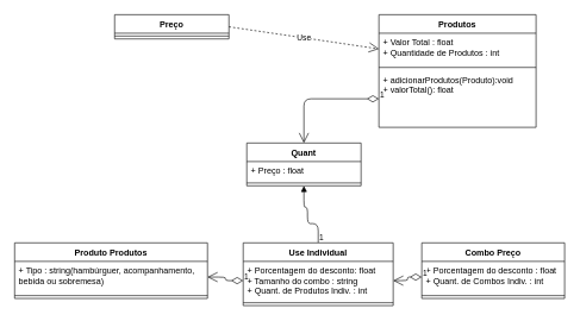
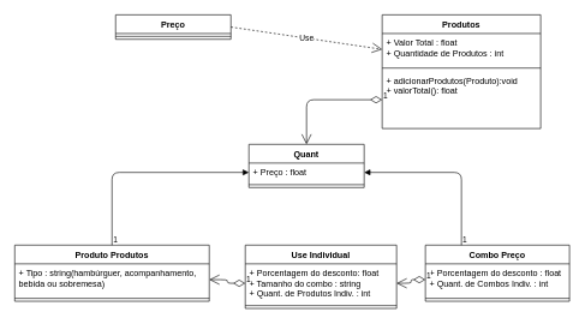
  <mxCell id="0" />
  <mxCell id="1" parent="0" />
  <mxCell id="2" value="Produto Produtos" style="swimlane;fontStyle=1;align=center;verticalAlign=top;childLayout=stackLayout;horizontal=1;startSize=26;horizontalStack=0;resizeParent=1;resizeParentMax=0;resizeLast=0;collapsible=1;marginBottom=0;" parent="1" vertex="1"><mxGeometry x="20" y="340" width="270" height="78" as="geometry" /></mxCell>
  <mxCell id="3" value="+ Tipo : string(hambúrguer, acompanhamento, &#10;bebida ou sobremesa)" style="text;strokeColor=none;fillColor=none;align=left;verticalAlign=top;spacingLeft=4;spacingRight=4;overflow=hidden;rotatable=0;points=[[0,0.5],[1,0.5]];portConstraint=eastwest;" parent="2" vertex="1"><mxGeometry y="26" width="270" height="44" as="geometry" /></mxCell>
  <mxCell id="4" value="" style="line;strokeWidth=1;fillColor=none;align=left;verticalAlign=middle;spacingTop=-1;spacingLeft=3;spacingRight=3;rotatable=0;labelPosition=right;points=[];portConstraint=eastwest;" parent="2" vertex="1"><mxGeometry y="70" width="270" height="8" as="geometry" /></mxCell>
  <mxCell id="5" value="Quant" style="swimlane;fontStyle=1;align=center;verticalAlign=top;childLayout=stackLayout;horizontal=1;startSize=26;horizontalStack=0;resizeParent=1;resizeParentMax=0;resizeLast=0;collapsible=1;marginBottom=0;" parent="1" vertex="1"><mxGeometry x="345" y="200" width="160" height="60" as="geometry" /></mxCell>
  <mxCell id="6" value="+ Preço : float" style="text;strokeColor=none;fillColor=none;align=left;verticalAlign=top;spacingLeft=4;spacingRight=4;overflow=hidden;rotatable=0;points=[[0,0.5],[1,0.5]];portConstraint=eastwest;" parent="5" vertex="1"><mxGeometry y="26" width="160" height="26" as="geometry" /></mxCell>
  <mxCell id="7" value="" style="line;strokeWidth=1;fillColor=none;align=left;verticalAlign=middle;spacingTop=-1;spacingLeft=3;spacingRight=3;rotatable=0;labelPosition=right;points=[];portConstraint=eastwest;" parent="5" vertex="1"><mxGeometry y="52" width="160" height="8" as="geometry" /></mxCell>
  <mxCell id="8" value="Preço" style="swimlane;fontStyle=1;align=center;verticalAlign=top;childLayout=stackLayout;horizontal=1;startSize=26;horizontalStack=0;resizeParent=1;resizeParentMax=0;resizeLast=0;collapsible=1;marginBottom=0;" parent="1" vertex="1"><mxGeometry x="160" y="20" width="160" height="34" as="geometry" /></mxCell>
  <mxCell id="9" value="" style="line;strokeWidth=1;fillColor=none;align=left;verticalAlign=middle;spacingTop=-1;spacingLeft=3;spacingRight=3;rotatable=0;labelPosition=right;points=[];portConstraint=eastwest;" parent="8" vertex="1"><mxGeometry y="26" width="160" height="8" as="geometry" /></mxCell>
  <mxCell id="10" value="Produtos" style="swimlane;fontStyle=1;align=center;verticalAlign=top;childLayout=stackLayout;horizontal=1;startSize=26;horizontalStack=0;resizeParent=1;resizeParentMax=0;resizeLast=0;collapsible=1;marginBottom=0;" parent="1" vertex="1"><mxGeometry x="530" y="20" width="220" height="158" as="geometry" /></mxCell>
  <mxCell id="11" value="+ Valor Total : float&#10;+ Quantidade de Produtos : int" style="text;strokeColor=none;fillColor=none;align=left;verticalAlign=top;spacingLeft=4;spacingRight=4;overflow=hidden;rotatable=0;points=[[0,0.5],[1,0.5]];portConstraint=eastwest;" parent="10" vertex="1"><mxGeometry y="26" width="220" height="44" as="geometry" /></mxCell>
  <mxCell id="12" value="" style="line;strokeWidth=1;fillColor=none;align=left;verticalAlign=middle;spacingTop=-1;spacingLeft=3;spacingRight=3;rotatable=0;labelPosition=right;points=[];portConstraint=eastwest;" parent="10" vertex="1"><mxGeometry y="70" width="220" height="8" as="geometry" /></mxCell>
  <mxCell id="13" value="+ adicionarProdutos(Produto):void&#10;+ valorTotal(): float" style="text;strokeColor=none;fillColor=none;align=left;verticalAlign=top;spacingLeft=4;spacingRight=4;overflow=hidden;rotatable=0;points=[[0,0.5],[1,0.5]];portConstraint=eastwest;" parent="10" vertex="1"><mxGeometry y="78" width="220" height="80" as="geometry" /></mxCell>
  <mxCell id="14" value="1" style="endArrow=open;html=1;endSize=12;startArrow=diamondThin;startSize=14;startFill=0;edgeStyle=orthogonalEdgeStyle;align=left;verticalAlign=bottom;exitX=0;exitY=0.5;exitDx=0;exitDy=0;entryX=0.5;entryY=0;entryDx=0;entryDy=0;" parent="1" source="13" target="5" edge="1"><mxGeometry x="-1" y="3" relative="1" as="geometry"><mxPoint x="320" y="240" as="sourcePoint" /><mxPoint x="480" y="240" as="targetPoint" /></mxGeometry></mxCell>
  <mxCell id="15" value="Use" style="endArrow=open;endSize=12;dashed=1;html=1;exitX=1;exitY=0.5;exitDx=0;exitDy=0;entryX=0;entryY=0.5;entryDx=0;entryDy=0;" parent="1" source="8" target="11" edge="1"><mxGeometry width="160" relative="1" as="geometry"><mxPoint x="320" y="240" as="sourcePoint" /><mxPoint x="480" y="240" as="targetPoint" /></mxGeometry></mxCell>
  <mxCell id="16" value="Combo Preço" style="swimlane;fontStyle=1;align=center;verticalAlign=top;childLayout=stackLayout;horizontal=1;startSize=26;horizontalStack=0;resizeParent=1;resizeParentMax=0;resizeLast=0;collapsible=1;marginBottom=0;" parent="1" vertex="1"><mxGeometry x="590" y="340" width="200" height="78" as="geometry" /></mxCell>
  <mxCell id="17" value="+ Porcentagem do desconto : float&#10;+ Quant. de Combos Indiv. : int" style="text;strokeColor=none;fillColor=none;align=left;verticalAlign=top;spacingLeft=4;spacingRight=4;overflow=hidden;rotatable=0;points=[[0,0.5],[1,0.5]];portConstraint=eastwest;" parent="16" vertex="1"><mxGeometry y="26" width="200" height="44" as="geometry" /></mxCell>
  <mxCell id="18" value="" style="line;strokeWidth=1;fillColor=none;align=left;verticalAlign=middle;spacingTop=-1;spacingLeft=3;spacingRight=3;rotatable=0;labelPosition=right;points=[];portConstraint=eastwest;" parent="16" vertex="1"><mxGeometry y="70" width="200" height="8" as="geometry" /></mxCell>
- <mxCell id="21" value="name" style="endArrow=block;endFill=1;html=1;edgeStyle=orthogonalEdgeStyle;align=left;verticalAlign=top;entryX=0.5;entryY=1;entryDx=0;entryDy=0;exitX=0.5;exitY=0;exitDx=0;exitDy=0;" parent="1" source="23" target="5" edge="1"><mxGeometry x="-1" relative="1" as="geometry"><mxPoint x="320" y="340" as="sourcePoint" /><mxPoint x="425" y="290.004" as="targetPoint" /><Array as="points"><mxPoint x="445" y="313" /><mxPoint x="430" y="313" /><mxPoint x="430" y="290" /><mxPoint x="425" y="290" /></Array></mxGeometry></mxCell>
- <mxCell id="22" value="1" style="edgeLabel;resizable=0;html=1;align=left;verticalAlign=bottom;" parent="21" connectable="0" vertex="1"><mxGeometry x="-1" relative="1" as="geometry" /></mxCell>
+ <mxCell id="19" value="" style="endArrow=block;endFill=1;html=1;edgeStyle=orthogonalEdgeStyle;align=left;verticalAlign=top;exitX=0.5;exitY=0;exitDx=0;exitDy=0;entryX=0;entryY=0.5;entryDx=0;entryDy=0;" parent="1" source="2" target="6" edge="1"><mxGeometry x="-1" relative="1" as="geometry"><mxPoint x="320" y="340" as="sourcePoint" /><mxPoint x="345" y="273" as="targetPoint" /></mxGeometry></mxCell>
+ <mxCell id="20" value="1" style="edgeLabel;resizable=0;html=1;align=left;verticalAlign=bottom;" parent="19" connectable="0" vertex="1"><mxGeometry x="-1" relative="1" as="geometry" /></mxCell>
  <mxCell id="23" value="Use Individual" style="swimlane;fontStyle=1;align=center;verticalAlign=top;childLayout=stackLayout;horizontal=1;startSize=26;horizontalStack=0;resizeParent=1;resizeParentMax=0;resizeLast=0;collapsible=1;marginBottom=0;" parent="1" vertex="1"><mxGeometry x="340" y="340" width="210" height="88" as="geometry" /></mxCell>
  <mxCell id="24" value="+ Porcentagem do desconto: float&#10;+ Tamanho do combo : string&#10;+ Quant. de Produtos Indiv. : int" style="text;strokeColor=none;fillColor=none;align=left;verticalAlign=top;spacingLeft=4;spacingRight=4;overflow=hidden;rotatable=0;points=[[0,0.5],[1,0.5]];portConstraint=eastwest;" parent="23" vertex="1"><mxGeometry y="26" width="210" height="54" as="geometry" /></mxCell>
  <mxCell id="25" value="" style="line;strokeWidth=1;fillColor=none;align=left;verticalAlign=middle;spacingTop=-1;spacingLeft=3;spacingRight=3;rotatable=0;labelPosition=right;points=[];portConstraint=eastwest;" parent="23" vertex="1"><mxGeometry y="80" width="210" height="8" as="geometry" /></mxCell>
+ <mxCell id="26" value="" style="endArrow=block;endFill=1;html=1;edgeStyle=orthogonalEdgeStyle;align=left;verticalAlign=top;entryX=1;entryY=0.5;entryDx=0;entryDy=0;exitX=0.25;exitY=0;exitDx=0;exitDy=0;" parent="1" source="16" target="6" edge="1"><mxGeometry x="-1" relative="1" as="geometry"><mxPoint x="320" y="340" as="sourcePoint" /><mxPoint x="505" y="273" as="targetPoint" /></mxGeometry></mxCell>
+ <mxCell id="27" value="1" style="edgeLabel;resizable=0;html=1;align=left;verticalAlign=bottom;" parent="26" connectable="0" vertex="1"><mxGeometry x="-1" relative="1" as="geometry" /></mxCell>
  <mxCell id="28" value="1" style="endArrow=open;html=1;endSize=12;startArrow=diamondThin;startSize=14;startFill=0;edgeStyle=orthogonalEdgeStyle;align=left;verticalAlign=bottom;exitX=0;exitY=0.5;exitDx=0;exitDy=0;entryX=1;entryY=0.5;entryDx=0;entryDy=0;" edge="1" parent="1" source="24" target="3"><mxGeometry x="-1" y="3" relative="1" as="geometry"><mxPoint x="320" y="220" as="sourcePoint" /><mxPoint x="480" y="220" as="targetPoint" /></mxGeometry></mxCell>
  <mxCell id="29" value="1" style="endArrow=open;html=1;endSize=12;startArrow=diamondThin;startSize=14;startFill=0;edgeStyle=orthogonalEdgeStyle;align=left;verticalAlign=bottom;entryX=1;entryY=0.5;entryDx=0;entryDy=0;exitX=0;exitY=0.5;exitDx=0;exitDy=0;" edge="1" parent="1" source="17" target="24"><mxGeometry x="-1" y="3" relative="1" as="geometry"><mxPoint x="320" y="220" as="sourcePoint" /><mxPoint x="480" y="220" as="targetPoint" /></mxGeometry></mxCell>
